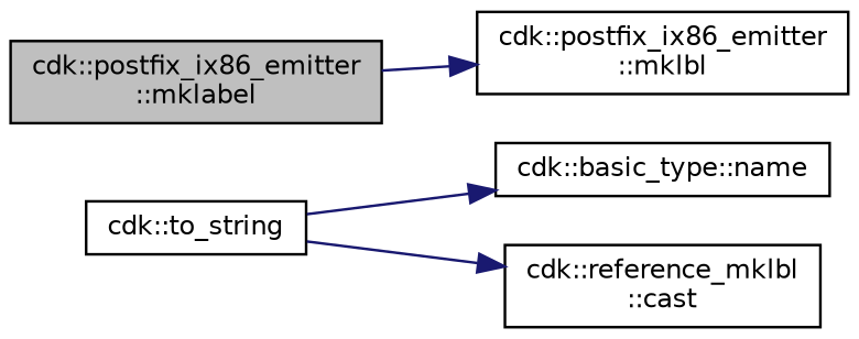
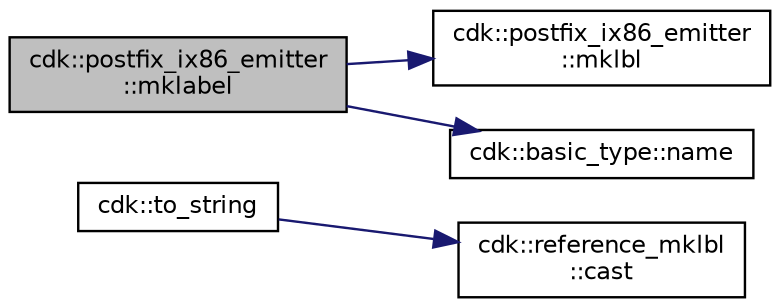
  digraph {
    rankdir=LR
    node [color=black fillcolor=white fontname=Helvetica fontsize=10 shape=record style=filled]
    edge [color=midnightblue fontname=Helvetica fontsize=10 labelfontname=Helvetica labelfontsize=10 style=solid]
    n1 [fillcolor=grey75 fontcolor=black height=0.2 label="cdk::postfix_ix86_emitter\l::mklabel" width=0.4]
    n2 [height=0.2 label="cdk::postfix_ix86_emitter\l::mklbl" width=0.4]
    n3 [height=0.2 label="cdk::to_string" width=0.4]
    n4 [height=0.2 label="cdk::reference_mklbl\l::cast" width=0.4]
    n5 [height=0.2 label="cdk::basic_type::name" width=0.4]
    n1 -> n2
    n3 -> n4
-   n3 -> n5
+   n1 -> n5
  }
